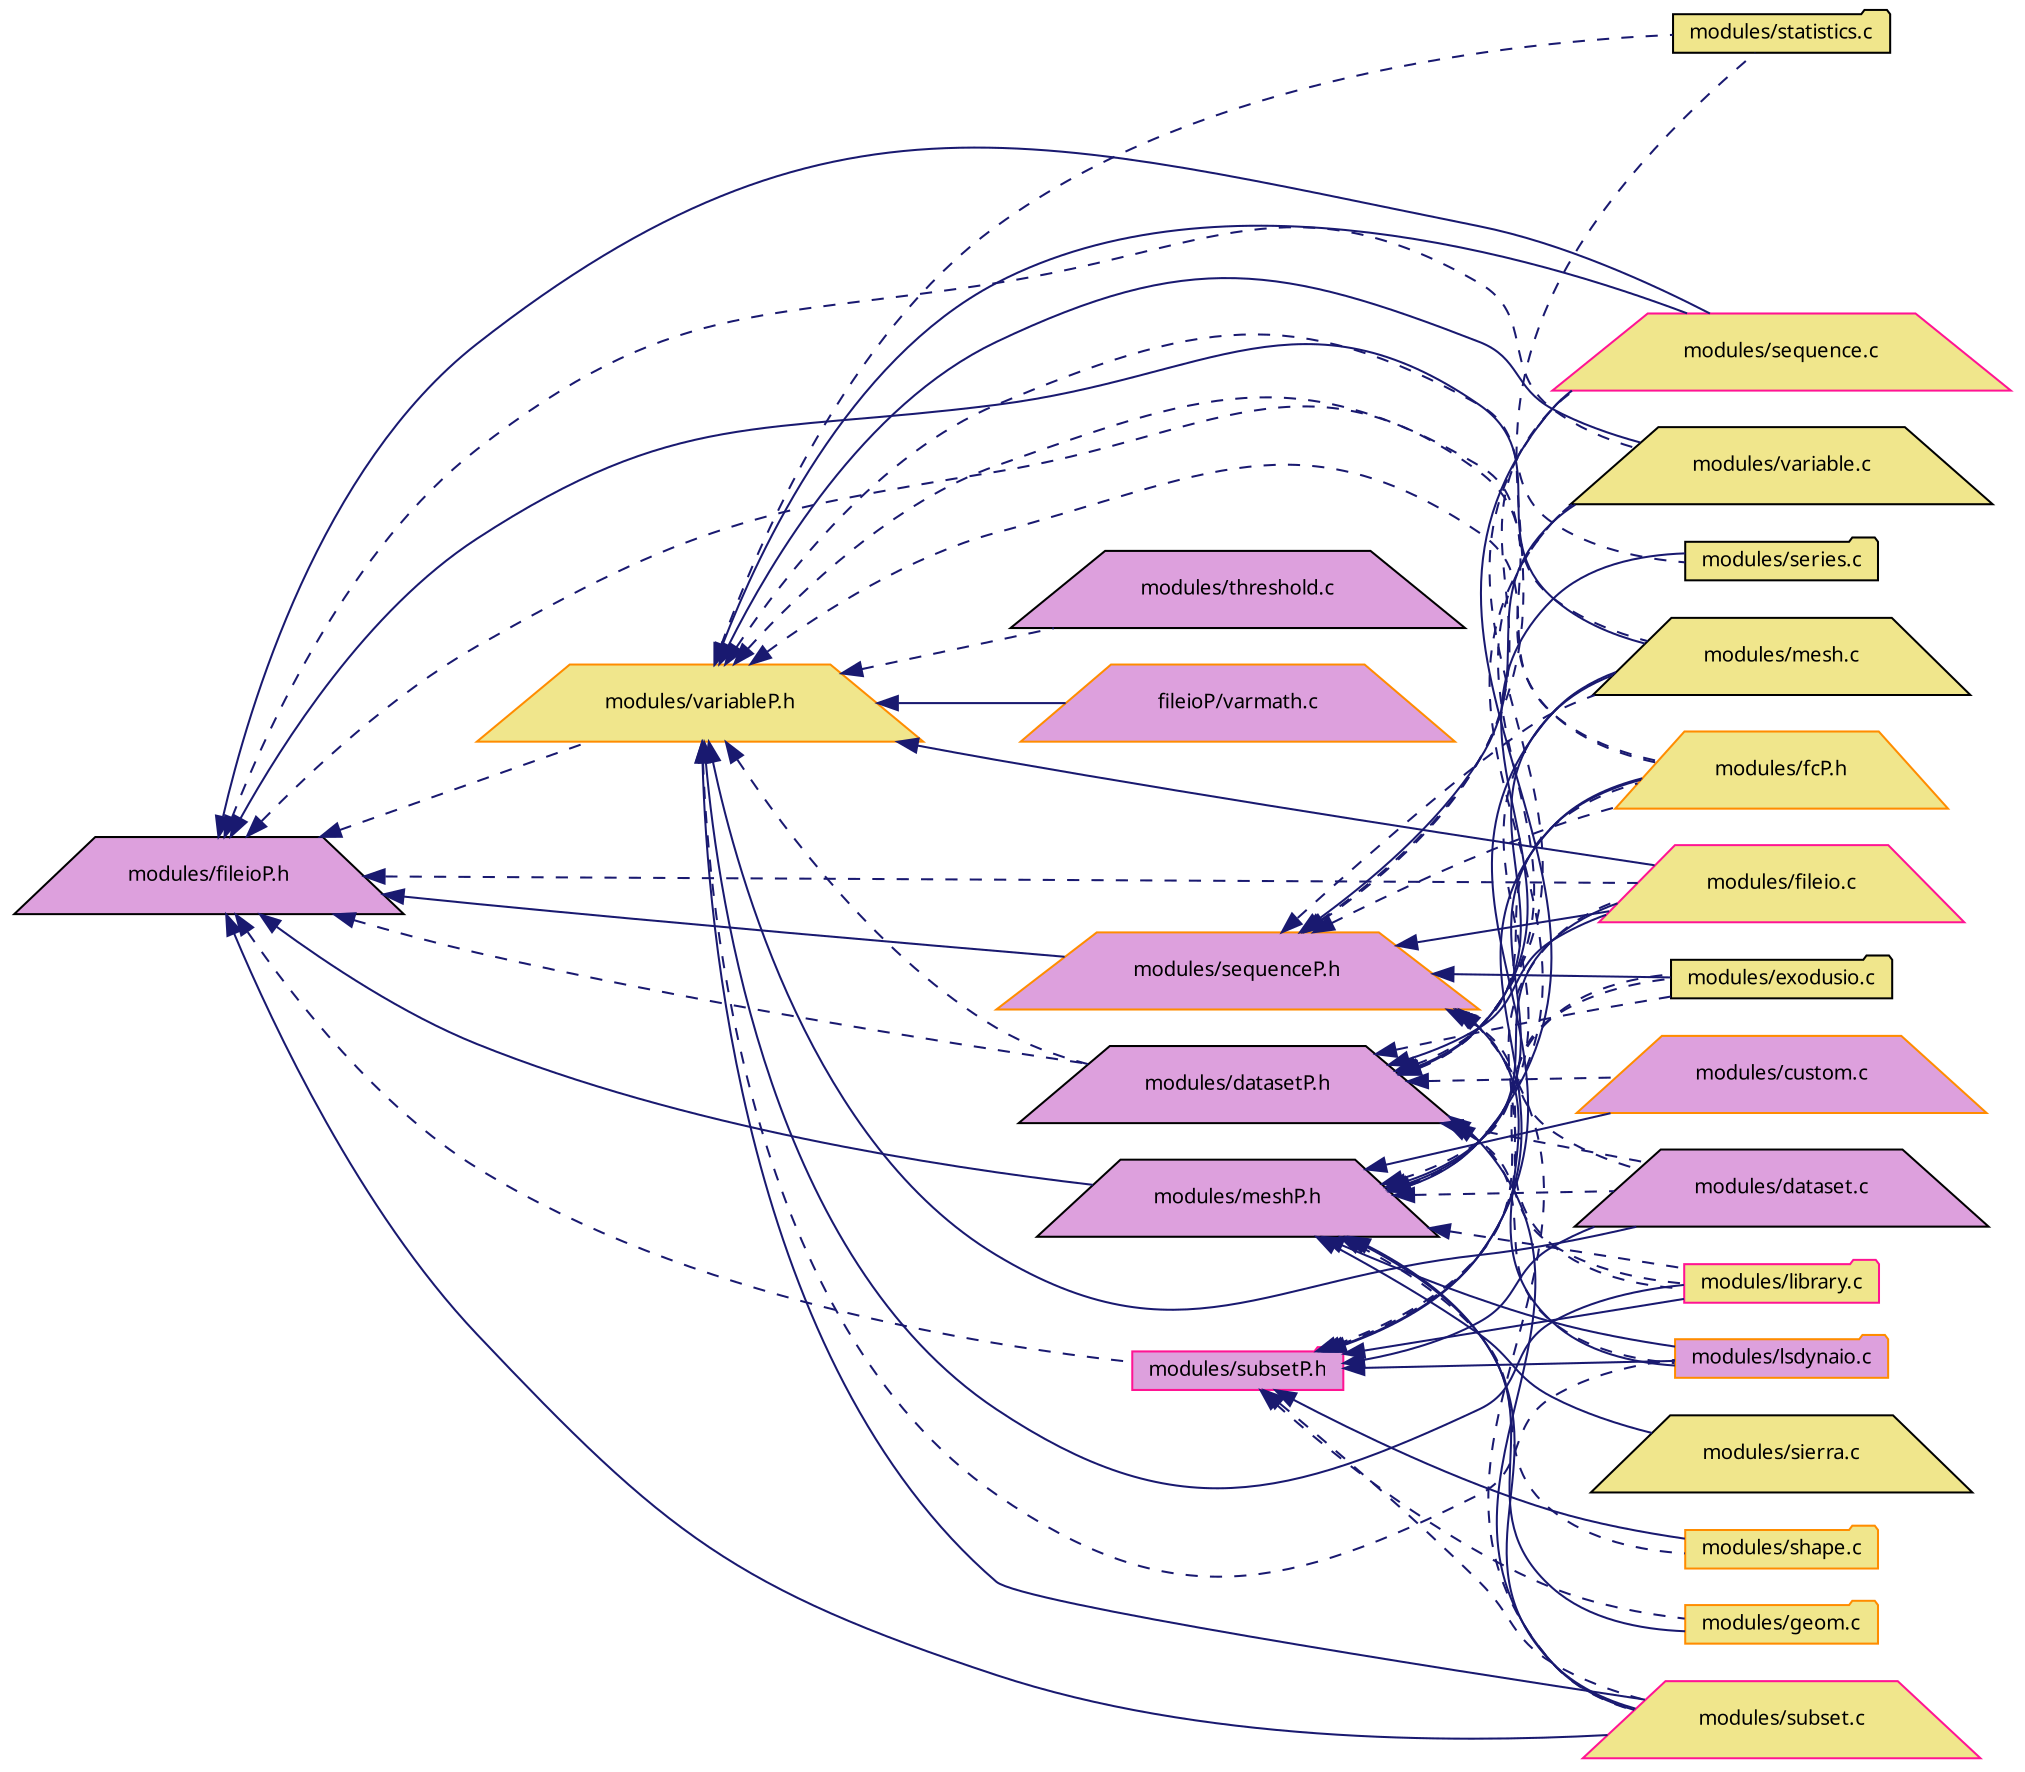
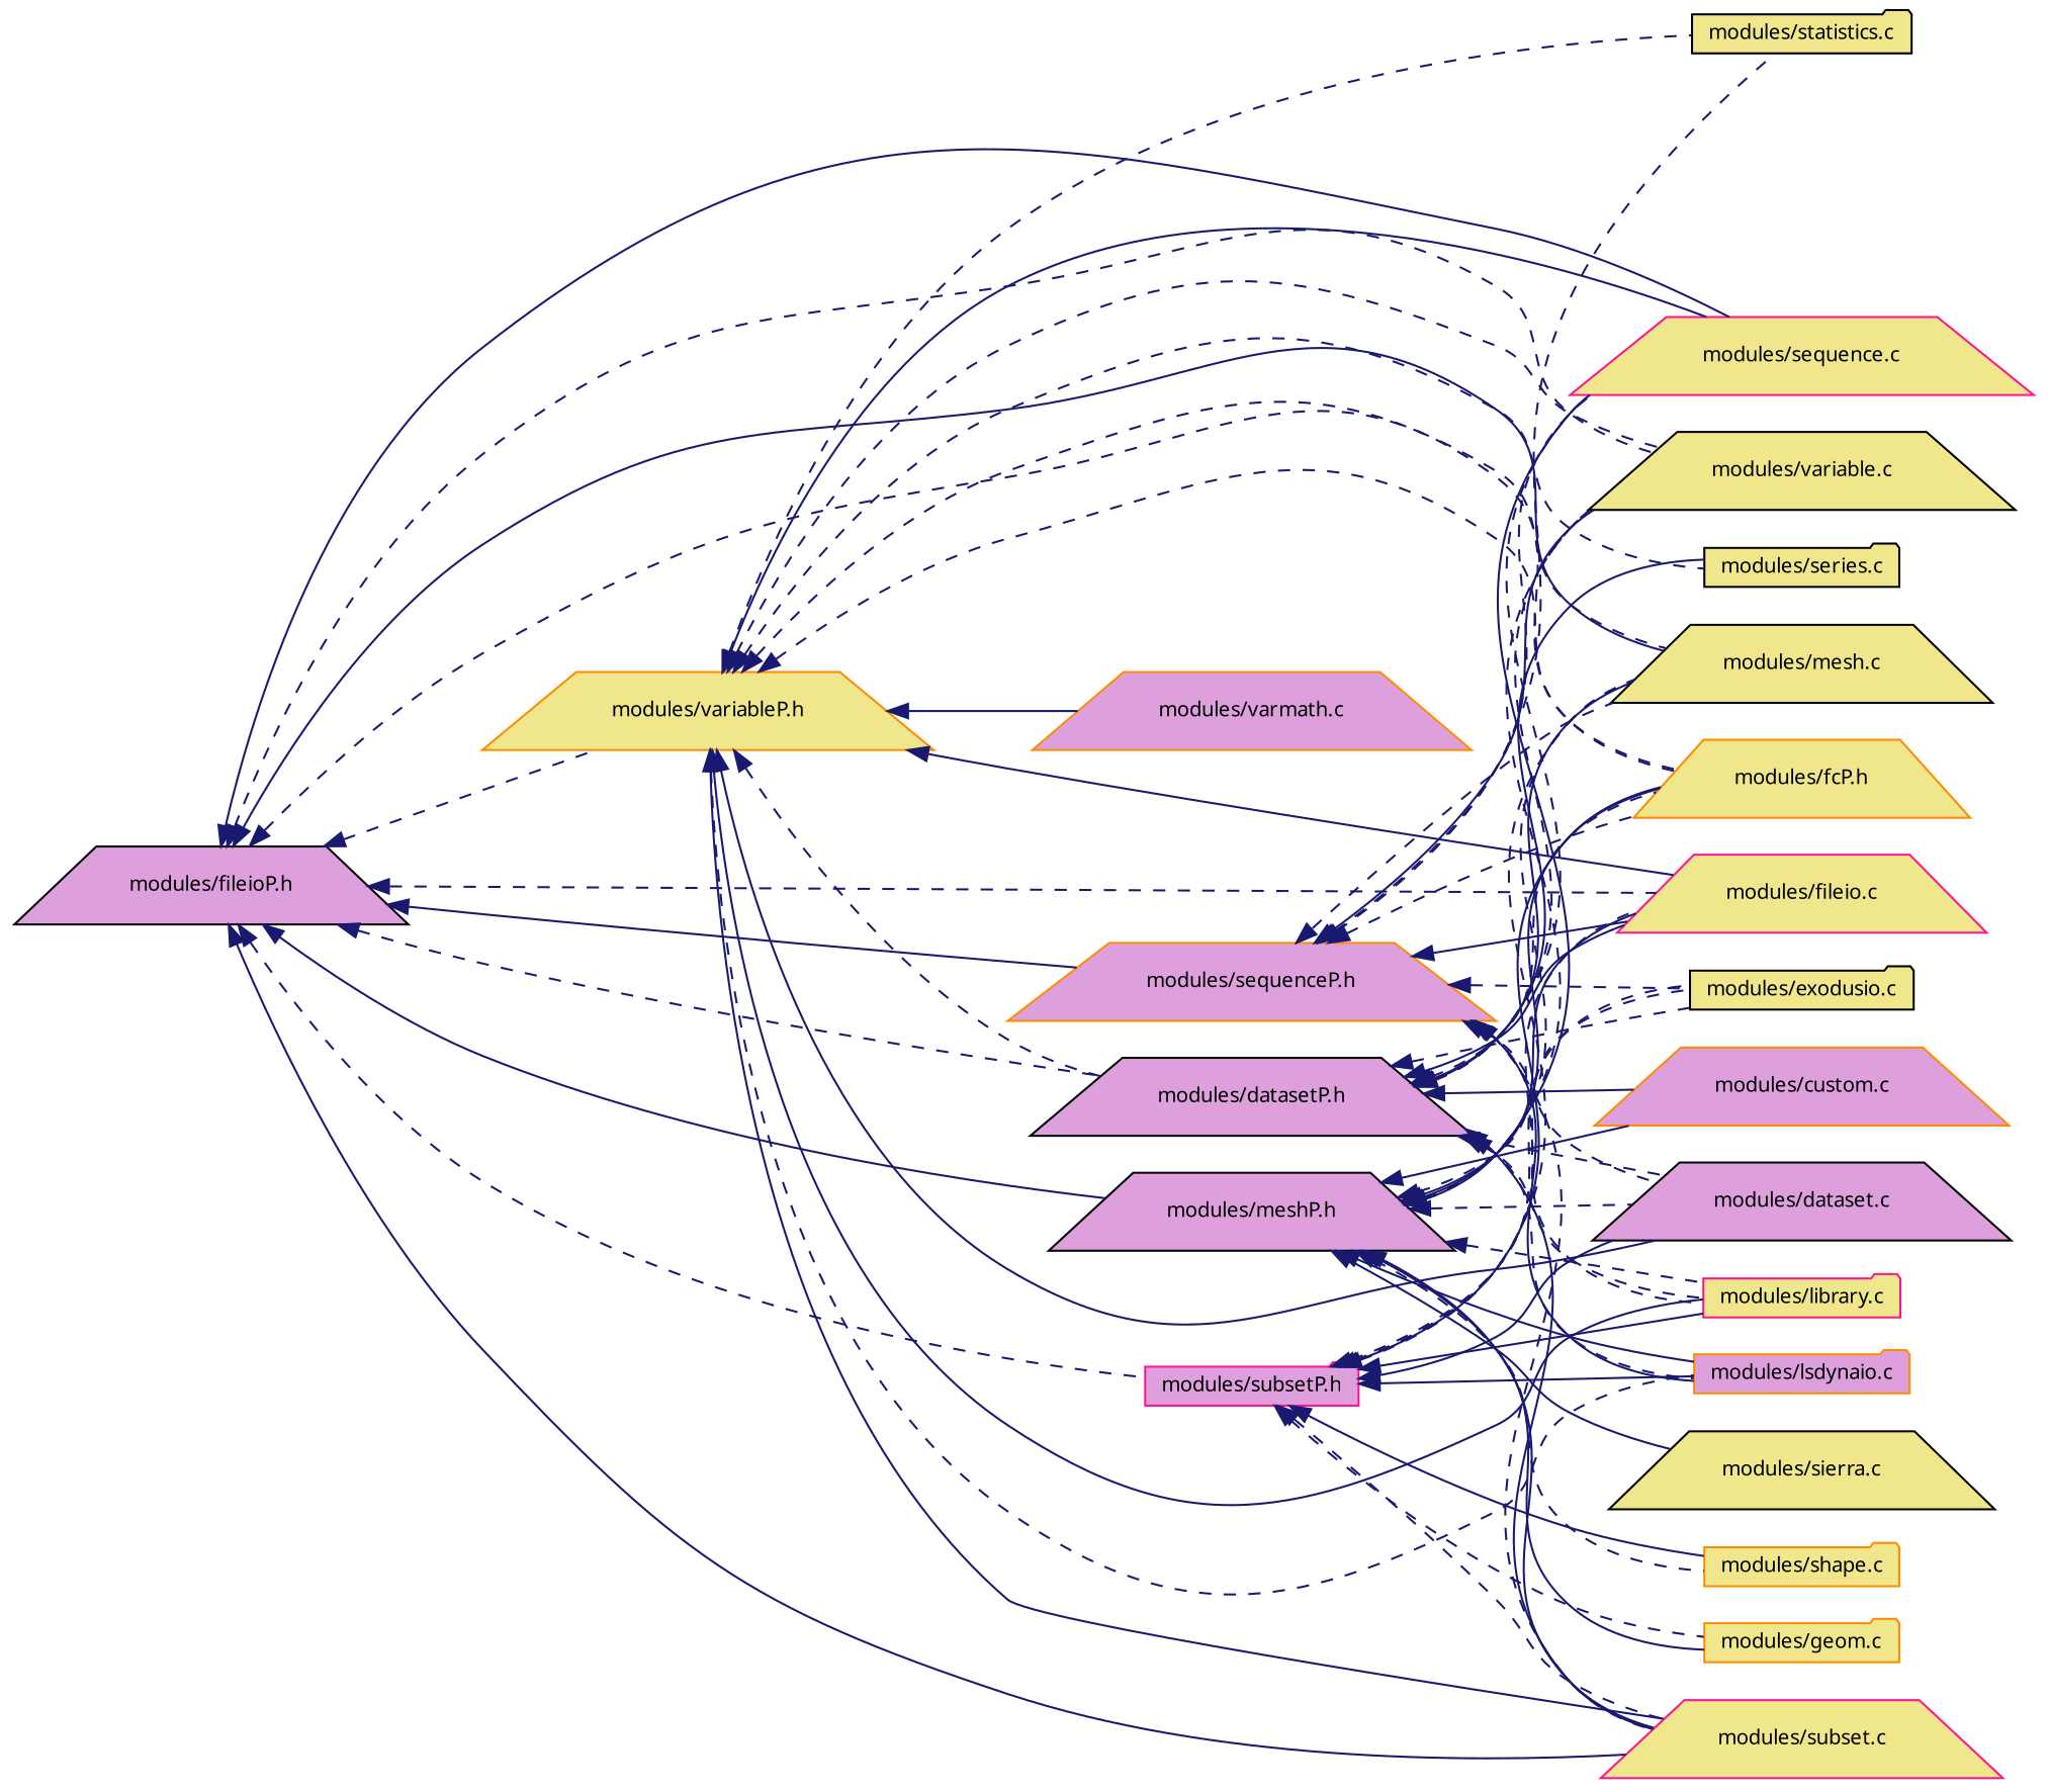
  digraph {
    rankdir=LR
    node [color=black fillcolor=khaki fontname="FreeSans.ttf" fontsize=10 shape=trapezium style=filled]
    edge [color=midnightblue dir=back fontname="FreeSans.ttf" fontsize=10 labelfontname="FreeSans.ttf" labelfontsize=10 style=dashed]
    n1 [fillcolor=plum fontcolor=black height=0.2 label="modules/fileioP.h" width=0.4]
    n2 [fillcolor=plum height=0.2 label="modules/datasetP.h" width=0.4]
    n3 [color=darkorange height=0.2 label="modules/fcP.h" width=0.4]
    n4 [color=deeppink height=0.2 label="modules/fileio.c" width=0.4]
    n5 [height=0.2 label="modules/mesh.c" width=0.4]
    n6 [color=deeppink height=0.2 label="modules/sequence.c" width=0.4]
    n7 [color=deeppink height=0.2 label="modules/subset.c" width=0.4]
    n8 [height=0.2 label="modules/variable.c" width=0.4]
    n9 [fillcolor=plum height=0.2 label="modules/meshP.h" width=0.4]
    n10 [color=darkorange fillcolor=plum height=0.2 label="modules/sequenceP.h" width=0.4]
    n11 [color=deeppink fillcolor=plum height=0.2 label="modules/subsetP.h" shape=folder width=0.4]
    n12 [color=darkorange height=0.2 label="modules/variableP.h" width=0.4]
    n13 [color=darkorange fillcolor=plum height=0.2 label="modules/custom.c" width=0.4]
    n14 [fillcolor=plum height=0.2 label="modules/dataset.c" width=0.4]
    n15 [height=0.2 label="modules/exodusio.c" shape=folder width=0.4]
    n16 [color=deeppink height=0.2 label="modules/library.c" shape=folder width=0.4]
    n17 [color=darkorange fillcolor=plum height=0.2 label="modules/lsdynaio.c" shape=folder width=0.4]
    n18 [height=0.2 label="modules/series.c" shape=folder width=0.4]
    n19 [color=darkorange height=0.2 label="modules/geom.c" shape=folder width=0.4]
    n20 [color=darkorange height=0.2 label="modules/shape.c" shape=folder width=0.4]
    n21 [height=0.2 label="modules/sierra.c" width=0.4]
    n22 [height=0.2 label="modules/statistics.c" shape=folder width=0.4]
-   n23 [fillcolor=plum height=0.2 label="modules/threshold.c" width=0.4]
-   n24 [color=darkorange fillcolor=plum height=0.2 label="fileioP/varmath.c" width=0.4]
+   n24 [color=darkorange fillcolor=plum height=0.2 label="modules/varmath.c" width=0.4]
    n1 -> n2
    n1 -> n3
    n1 -> n4
    n1 -> n5 [style=solid]
    n1 -> n6 [style=solid]
    n1 -> n7 [style=solid]
    n1 -> n8
    n1 -> n9 [style=solid]
    n1 -> n10 [style=solid]
    n1 -> n11
    n1 -> n12
    n2 -> n3
    n2 -> n4 [style=solid]
    n2 -> n5 [style=solid]
    n2 -> n6
    n2 -> n7 [style=solid]
    n2 -> n8
-   n2 -> n13
+   n2 -> n13 [style=solid]
    n2 -> n14
    n2 -> n15
    n2 -> n16
    n2 -> n17
    n2 -> n18 [style=solid]
    n9 -> n3 [style=solid]
    n9 -> n4 [style=solid]
    n9 -> n5
    n9 -> n6 [style=solid]
    n9 -> n7 [style=solid]
    n9 -> n8
    n9 -> n13 [style=solid]
    n9 -> n14
    n9 -> n15
    n9 -> n16
    n9 -> n17 [style=solid]
    n9 -> n19 [style=solid]
    n9 -> n20
    n9 -> n21 [style=solid]
    n10 -> n3
    n10 -> n4 [style=solid]
    n10 -> n5
    n10 -> n6
    n10 -> n7
    n10 -> n8 [style=solid]
    n10 -> n14
-   n10 -> n15 [style=solid]
+   n10 -> n15
    n10 -> n16
    n10 -> n17 [style=solid]
    n10 -> n22
    n11 -> n3 [style=solid]
    n11 -> n4
-   n11 -> n5 [style=solid]
+   n11 -> n5
    n11 -> n7
    n11 -> n14 [style=solid]
    n11 -> n15
    n11 -> n16 [style=solid]
    n11 -> n17 [style=solid]
    n11 -> n19
    n11 -> n20 [style=solid]
    n12 -> n2
    n12 -> n3
    n12 -> n4 [style=solid]
    n12 -> n5
    n12 -> n6 [style=solid]
    n12 -> n7 [style=solid]
-   n12 -> n8 [style=solid]
+   n12 -> n8
    n12 -> n14 [style=solid]
    n12 -> n16 [style=solid]
    n12 -> n17
    n12 -> n18
    n12 -> n22
-   n12 -> n23
    n12 -> n24 [style=solid]
  }
